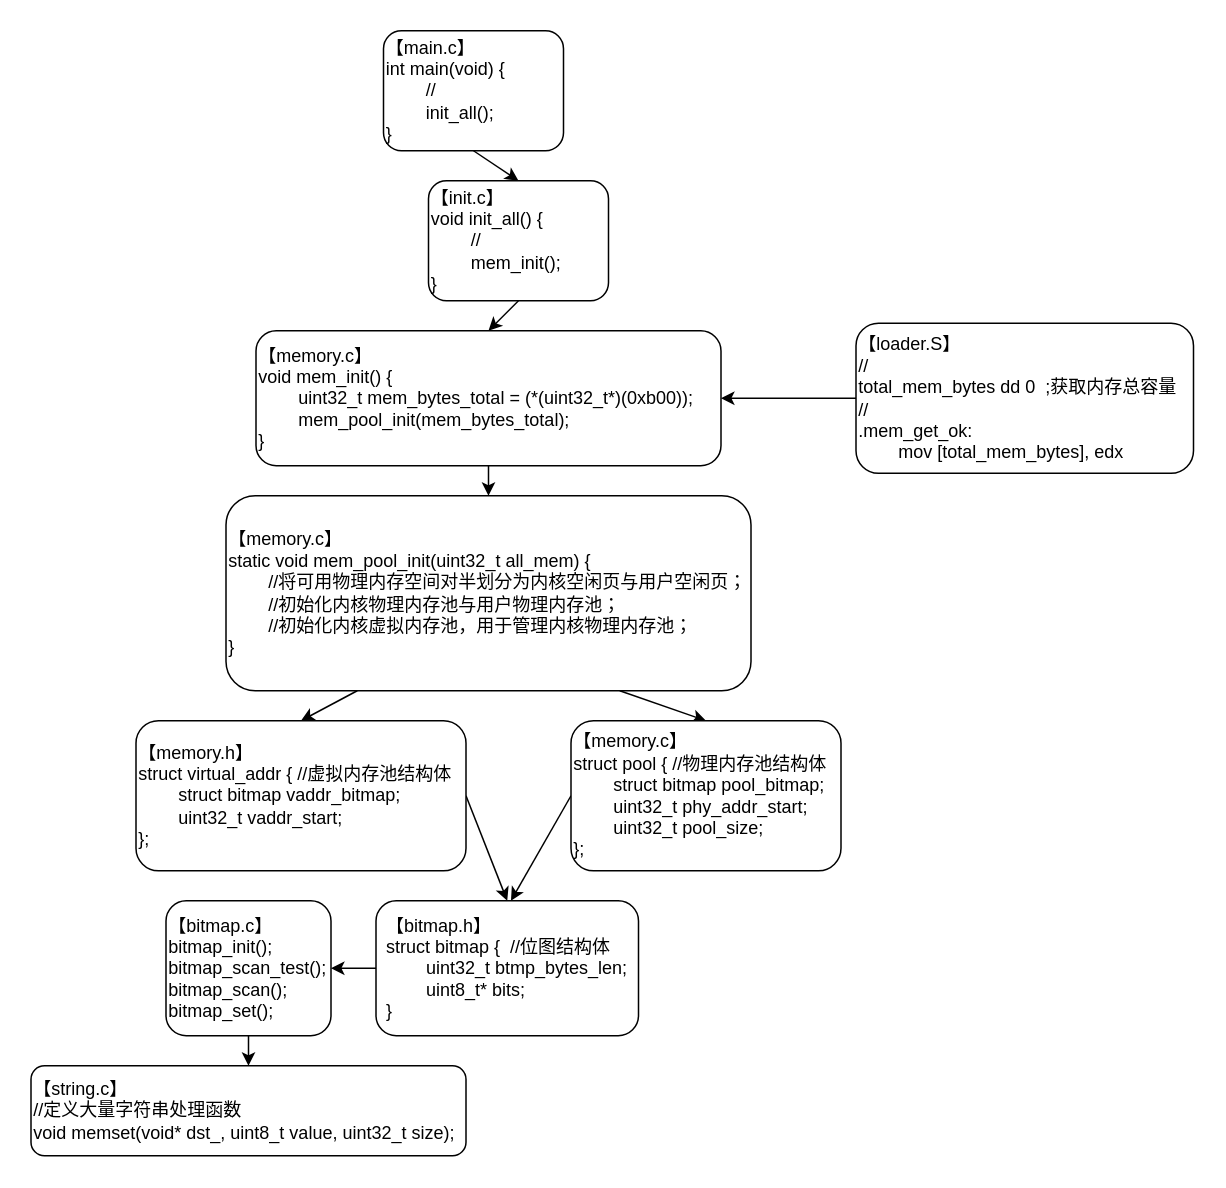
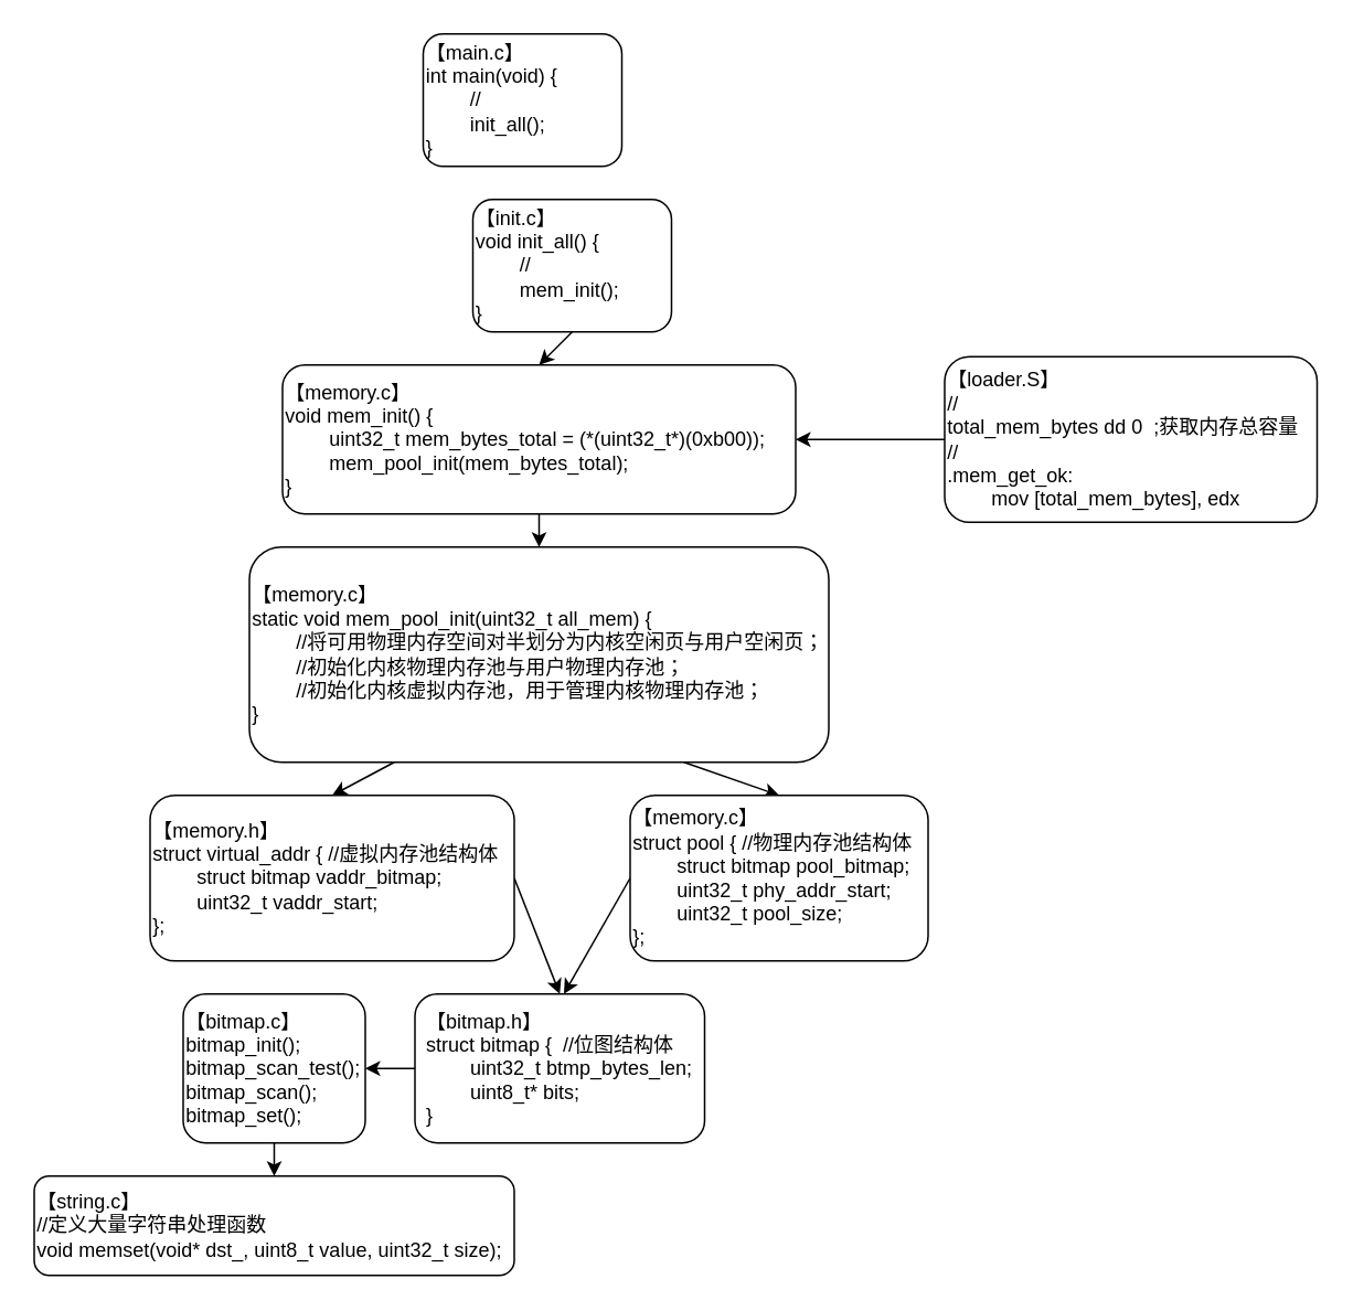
  <mxCell id="0" />
  <mxCell id="1" parent="0" />
- <mxCell id="2" style="edgeStyle=none;html=1;exitX=0.5;exitY=1;exitDx=0;exitDy=0;entryX=0.5;entryY=0;entryDx=0;entryDy=0;rounded=1;" parent="1" source="3" target="5" edge="1"><mxGeometry relative="1" as="geometry" /></mxCell>
  <mxCell id="3" value="【main.c】&lt;br&gt;int main(void) {&lt;br&gt;&lt;span style=&quot;white-space: pre;&quot;&gt;&#09;&lt;/span&gt;//&lt;br&gt;&lt;span style=&quot;white-space: pre;&quot;&gt;&#09;&lt;/span&gt;init_all();&lt;br&gt;}" style="rounded=1;whiteSpace=wrap;html=1;align=left;" parent="1" vertex="1"><mxGeometry x="255" y="20" width="120" height="80" as="geometry" /></mxCell>
  <mxCell id="4" style="edgeStyle=none;html=1;exitX=0.5;exitY=1;exitDx=0;exitDy=0;entryX=0.5;entryY=0;entryDx=0;entryDy=0;rounded=1;" parent="1" source="5" target="7" edge="1"><mxGeometry relative="1" as="geometry" /></mxCell>
  <mxCell id="5" value="【init.c】&lt;br&gt;void init_all() {&lt;br&gt;&lt;span style=&quot;white-space: pre;&quot;&gt;&#09;&lt;/span&gt;//&lt;br&gt;&lt;span style=&quot;white-space: pre;&quot;&gt;&#09;&lt;/span&gt;mem_init();&lt;br&gt;}" style="rounded=1;whiteSpace=wrap;html=1;align=left;" parent="1" vertex="1"><mxGeometry x="285" y="120" width="120" height="80" as="geometry" /></mxCell>
  <mxCell id="6" style="edgeStyle=none;html=1;exitX=0.5;exitY=1;exitDx=0;exitDy=0;entryX=0.5;entryY=0;entryDx=0;entryDy=0;rounded=1;" parent="1" source="7" target="12" edge="1"><mxGeometry relative="1" as="geometry" /></mxCell>
  <mxCell id="7" value="【memory.c】&lt;br&gt;void mem_init() {&lt;br&gt;&lt;span style=&quot;white-space: pre;&quot;&gt;&#09;&lt;/span&gt;uint32_t mem_bytes_total = (*(uint32_t*)(0xb00));&lt;br&gt;&lt;span style=&quot;white-space: pre;&quot;&gt;&#09;&lt;/span&gt;mem_pool_init(mem_bytes_total);&lt;br&gt;}" style="rounded=1;whiteSpace=wrap;html=1;align=left;" parent="1" vertex="1"><mxGeometry x="170" y="220" width="310" height="90" as="geometry" /></mxCell>
  <mxCell id="8" style="edgeStyle=none;html=1;exitX=0;exitY=0.5;exitDx=0;exitDy=0;entryX=1;entryY=0.5;entryDx=0;entryDy=0;" edge="1" parent="1" source="9" target="7"><mxGeometry relative="1" as="geometry" /></mxCell>
  <mxCell id="9" value="【loader.S】&lt;br&gt;//&lt;br&gt;total_mem_bytes dd 0&amp;nbsp; ;获取内存总容量&lt;br&gt;//&lt;br&gt;.mem_get_ok:&lt;br&gt;&lt;span style=&quot;white-space: pre;&quot;&gt;&#09;&lt;/span&gt;mov [total_mem_bytes], edx" style="rounded=1;whiteSpace=wrap;html=1;align=left;" parent="1" vertex="1"><mxGeometry x="570" y="215" width="225" height="100" as="geometry" /></mxCell>
  <mxCell id="10" style="edgeStyle=none;html=1;exitX=0.25;exitY=1;exitDx=0;exitDy=0;entryX=0.5;entryY=0;entryDx=0;entryDy=0;rounded=1;" parent="1" source="12" target="16" edge="1"><mxGeometry relative="1" as="geometry" /></mxCell>
  <mxCell id="11" style="edgeStyle=none;html=1;exitX=0.75;exitY=1;exitDx=0;exitDy=0;entryX=0.5;entryY=0;entryDx=0;entryDy=0;rounded=1;" parent="1" source="12" target="14" edge="1"><mxGeometry relative="1" as="geometry" /></mxCell>
  <mxCell id="12" value="【memory.c】&lt;br&gt;static void mem_pool_init(uint32_t all_mem) {&lt;br&gt;&lt;span style=&quot;white-space: pre;&quot;&gt;&#09;&lt;/span&gt;//将可用物理内存空间对半划分为内核空闲页与用户空闲页；&lt;br&gt;&lt;span style=&quot;white-space: pre;&quot;&gt;&#09;&lt;/span&gt;//初始化内核物理内存池与用户物理内存池；&lt;br&gt;&lt;span style=&quot;white-space: pre;&quot;&gt;&#09;&lt;/span&gt;//初始化内核虚拟内存池，用于管理内核物理内存池；&lt;br&gt;}" style="rounded=1;whiteSpace=wrap;html=1;align=left;" parent="1" vertex="1"><mxGeometry x="150" y="330" width="350" height="130" as="geometry" /></mxCell>
  <mxCell id="13" style="edgeStyle=none;html=1;exitX=0;exitY=0.5;exitDx=0;exitDy=0;rounded=1;" parent="1" source="14" edge="1"><mxGeometry relative="1" as="geometry"><mxPoint x="340" y="600" as="targetPoint" /></mxGeometry></mxCell>
  <mxCell id="14" value="【memory.c】&lt;br&gt;struct pool { //物理内存池结构体&lt;br&gt;&lt;span style=&quot;white-space: pre;&quot;&gt;&#09;&lt;/span&gt;struct bitmap pool_bitmap;&lt;br&gt;&lt;span style=&quot;white-space: pre;&quot;&gt;&#09;&lt;/span&gt;uint32_t phy_addr_start;&lt;br&gt;&lt;span style=&quot;white-space: pre;&quot;&gt;&#09;&lt;/span&gt;uint32_t pool_size;&lt;br&gt;};" style="rounded=1;whiteSpace=wrap;html=1;align=left;" parent="1" vertex="1"><mxGeometry x="380" y="480" width="180" height="100" as="geometry" /></mxCell>
  <mxCell id="15" style="edgeStyle=none;html=1;exitX=1;exitY=0.5;exitDx=0;exitDy=0;entryX=0.5;entryY=0;entryDx=0;entryDy=0;rounded=1;" parent="1" source="16" target="18" edge="1"><mxGeometry relative="1" as="geometry" /></mxCell>
  <mxCell id="16" value="【memory.h】&lt;br&gt;struct virtual_addr { //虚拟内存池结构体&lt;br&gt;&lt;span style=&quot;white-space: pre;&quot;&gt;&#09;&lt;/span&gt;struct bitmap vaddr_bitmap;&lt;br&gt;&lt;span style=&quot;white-space: pre;&quot;&gt;&#09;&lt;/span&gt;uint32_t vaddr_start;&lt;br&gt;};" style="rounded=1;whiteSpace=wrap;html=1;align=left;" parent="1" vertex="1"><mxGeometry x="90" y="480" width="220" height="100" as="geometry" /></mxCell>
  <mxCell id="17" style="edgeStyle=none;html=1;exitX=0;exitY=0.5;exitDx=0;exitDy=0;entryX=1;entryY=0.5;entryDx=0;entryDy=0;rounded=1;" parent="1" source="18" target="20" edge="1"><mxGeometry relative="1" as="geometry" /></mxCell>
  <mxCell id="18" value="&lt;div style=&quot;text-align: left;&quot;&gt;&lt;span style=&quot;background-color: initial;&quot;&gt;【bitmap.h】&lt;/span&gt;&lt;/div&gt;&lt;div style=&quot;text-align: left;&quot;&gt;&lt;span style=&quot;background-color: initial;&quot;&gt;struct bitmap {&amp;nbsp; //位图结构体&lt;/span&gt;&lt;/div&gt;&lt;div style=&quot;text-align: left;&quot;&gt;&lt;span style=&quot;background-color: initial;&quot;&gt;&lt;span style=&quot;white-space: pre;&quot;&gt;&#09;&lt;/span&gt;uint32_t btmp_bytes_len;&lt;/span&gt;&lt;/div&gt;&lt;div style=&quot;text-align: left;&quot;&gt;&lt;span style=&quot;background-color: initial;&quot;&gt;&lt;span style=&quot;white-space: pre;&quot;&gt;&#09;&lt;/span&gt;uint8_t* bits;&lt;/span&gt;&lt;/div&gt;&lt;div style=&quot;text-align: left;&quot;&gt;&lt;span style=&quot;background-color: initial;&quot;&gt;}&lt;/span&gt;&lt;/div&gt;" style="rounded=1;whiteSpace=wrap;html=1;" parent="1" vertex="1"><mxGeometry x="250" y="600" width="175" height="90" as="geometry" /></mxCell>
  <mxCell id="19" style="edgeStyle=none;html=1;exitX=0.5;exitY=1;exitDx=0;exitDy=0;entryX=0.5;entryY=0;entryDx=0;entryDy=0;rounded=1;" parent="1" source="20" target="21" edge="1"><mxGeometry relative="1" as="geometry" /></mxCell>
  <mxCell id="20" value="【bitmap.c】&lt;br&gt;bitmap_init();&lt;br&gt;bitmap_scan_test();&lt;br&gt;bitmap_scan();&lt;br&gt;bitmap_set();" style="rounded=1;whiteSpace=wrap;html=1;align=left;" parent="1" vertex="1"><mxGeometry x="110" y="600" width="110" height="90" as="geometry" /></mxCell>
  <mxCell id="21" value="【string.c】&lt;br&gt;//定义大量字符串处理函数&lt;br&gt;void memset(void* dst_, uint8_t value, uint32_t size);&amp;nbsp;" style="rounded=1;whiteSpace=wrap;html=1;align=left;" parent="1" vertex="1"><mxGeometry x="20" y="710" width="290" height="60" as="geometry" /></mxCell>
